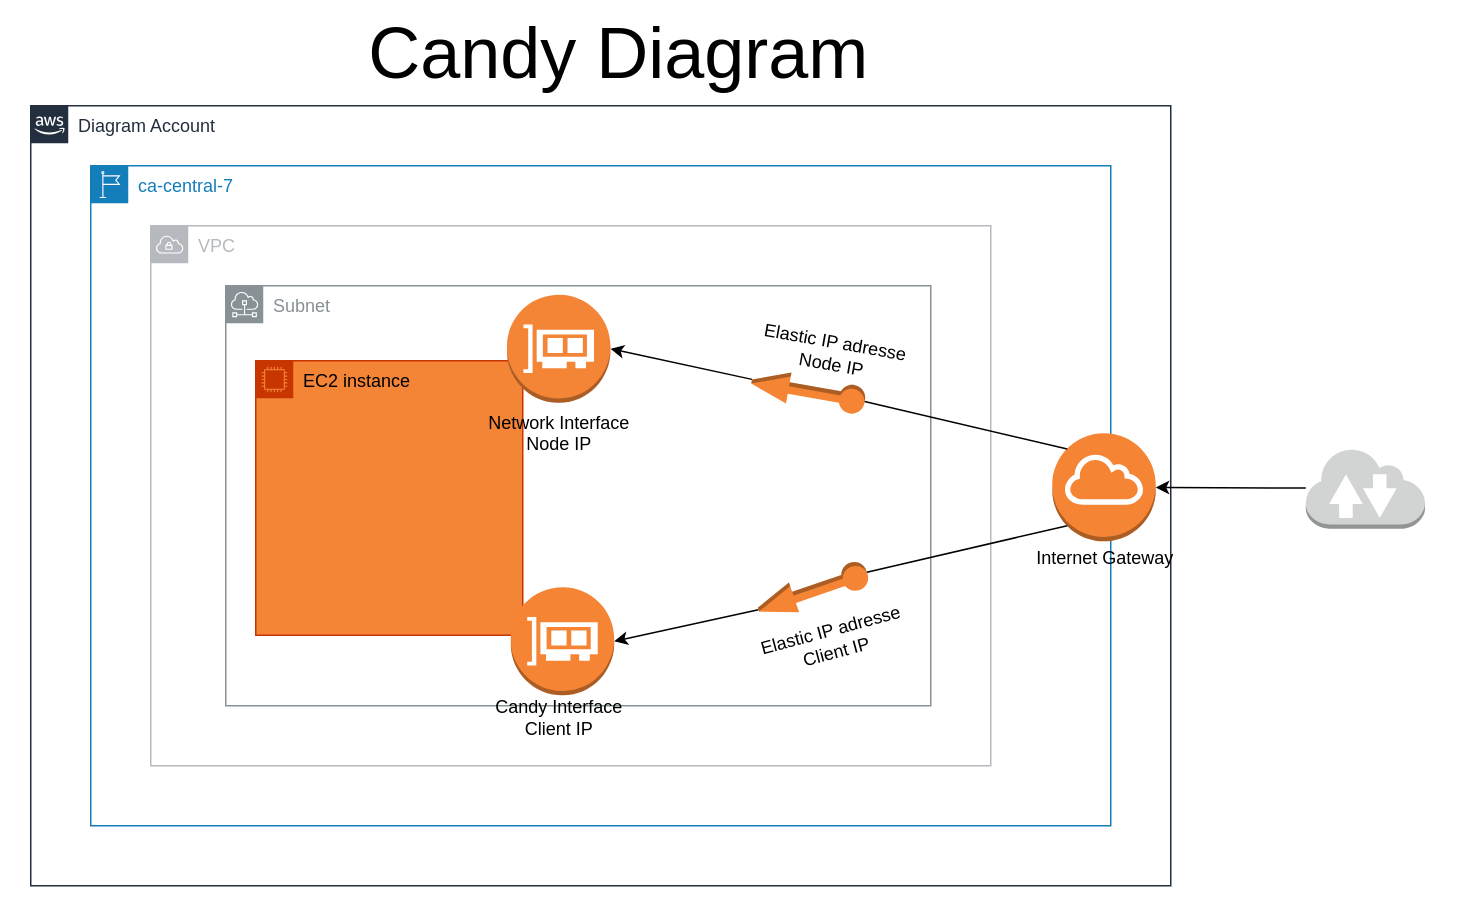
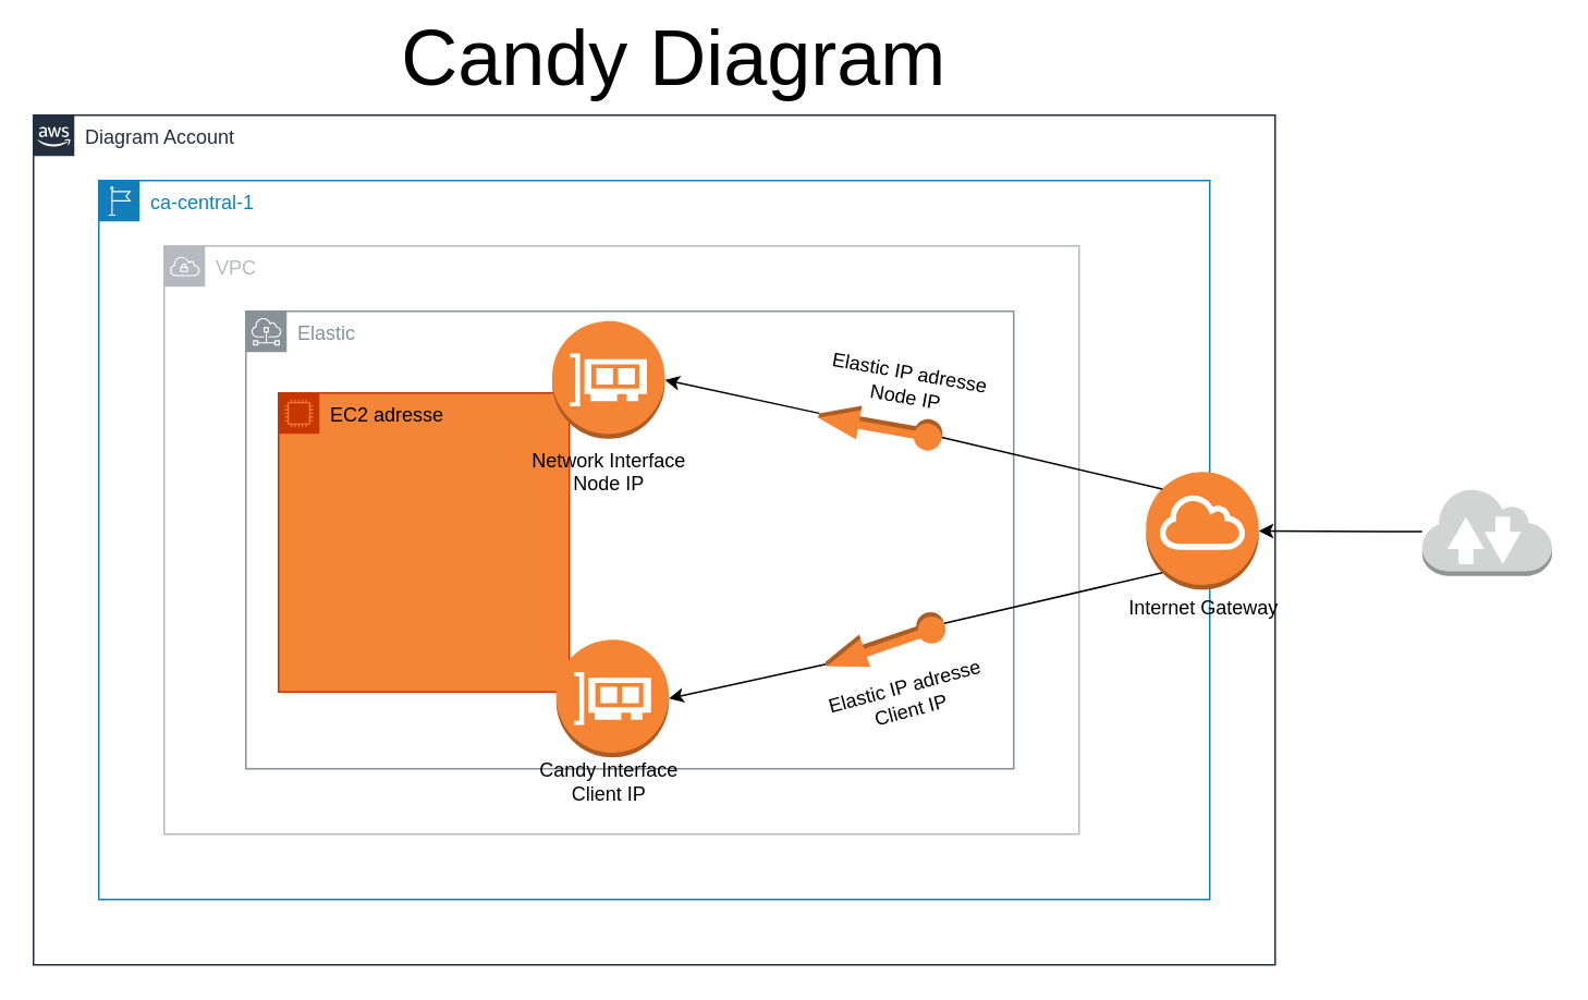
  <mxCell id="0" />
  <mxCell id="1" parent="0" />
  <mxCell id="2" value="Diagram Account" style="points=[[0,0],[0.25,0],[0.5,0],[0.75,0],[1,0],[1,0.25],[1,0.5],[1,0.75],[1,1],[0.75,1],[0.5,1],[0.25,1],[0,1],[0,0.75],[0,0.5],[0,0.25]];outlineConnect=0;gradientColor=none;html=1;whiteSpace=wrap;fontSize=12;fontStyle=0;shape=mxgraph.aws4.group;grIcon=mxgraph.aws4.group_aws_cloud_alt;strokeColor=#232F3E;fillColor=none;verticalAlign=top;align=left;spacingLeft=30;fontColor=#232F3E;dashed=0;" parent="1" vertex="1"><mxGeometry x="20" y="70" width="760" height="520" as="geometry" /></mxCell>
- <mxCell id="3" value="ca-central-7" style="points=[[0,0],[0.25,0],[0.5,0],[0.75,0],[1,0],[1,0.25],[1,0.5],[1,0.75],[1,1],[0.75,1],[0.5,1],[0.25,1],[0,1],[0,0.75],[0,0.5],[0,0.25]];outlineConnect=0;gradientColor=none;html=1;whiteSpace=wrap;fontSize=12;fontStyle=0;shape=mxgraph.aws4.group;grIcon=mxgraph.aws4.group_region;strokeColor=#147EBA;fillColor=none;verticalAlign=top;align=left;spacingLeft=30;fontColor=#147EBA;dashed=0;" parent="1" vertex="1"><mxGeometry x="60" y="110" width="680" height="440" as="geometry" /></mxCell>
+ <mxCell id="3" value="ca-central-1" style="points=[[0,0],[0.25,0],[0.5,0],[0.75,0],[1,0],[1,0.25],[1,0.5],[1,0.75],[1,1],[0.75,1],[0.5,1],[0.25,1],[0,1],[0,0.75],[0,0.5],[0,0.25]];outlineConnect=0;gradientColor=none;html=1;whiteSpace=wrap;fontSize=12;fontStyle=0;shape=mxgraph.aws4.group;grIcon=mxgraph.aws4.group_region;strokeColor=#147EBA;fillColor=none;verticalAlign=top;align=left;spacingLeft=30;fontColor=#147EBA;dashed=0;" parent="1" vertex="1"><mxGeometry x="60" y="110" width="680" height="440" as="geometry" /></mxCell>
  <mxCell id="4" value="VPC" style="sketch=0;outlineConnect=0;gradientColor=none;html=1;whiteSpace=wrap;fontSize=12;fontStyle=0;shape=mxgraph.aws4.group;grIcon=mxgraph.aws4.group_vpc;strokeColor=#B6BABF;fillColor=none;verticalAlign=top;align=left;spacingLeft=30;fontColor=#B6BABF;dashed=0;" parent="1" vertex="1"><mxGeometry x="100" y="150" width="560" height="360" as="geometry" /></mxCell>
- <mxCell id="5" value="Subnet" style="sketch=0;outlineConnect=0;gradientColor=none;html=1;whiteSpace=wrap;fontSize=12;fontStyle=0;shape=mxgraph.aws4.group;grIcon=mxgraph.aws4.group_subnet;strokeColor=#879196;fillColor=none;verticalAlign=top;align=left;spacingLeft=30;fontColor=#879196;dashed=0;" parent="1" vertex="1"><mxGeometry x="150" y="190" width="470" height="280" as="geometry" /></mxCell>
+ <mxCell id="5" value="Elastic" style="sketch=0;outlineConnect=0;gradientColor=none;html=1;whiteSpace=wrap;fontSize=12;fontStyle=0;shape=mxgraph.aws4.group;grIcon=mxgraph.aws4.group_subnet;strokeColor=#879196;fillColor=none;verticalAlign=top;align=left;spacingLeft=30;fontColor=#879196;dashed=0;" parent="1" vertex="1"><mxGeometry x="150" y="190" width="470" height="280" as="geometry" /></mxCell>
  <mxCell id="6" value="&lt;font style=&quot;font-size: 48px&quot;&gt;&amp;nbsp;Candy Diagram&lt;/font&gt;" style="text;html=1;align=center;verticalAlign=middle;resizable=0;points=[];autosize=1;" parent="1" vertex="1"><mxGeometry x="225" y="20" width="360" height="30" as="geometry" /></mxCell>
- <mxCell id="7" value="EC2 instance" style="points=[[0,0],[0.25,0],[0.5,0],[0.75,0],[1,0],[1,0.25],[1,0.5],[1,0.75],[1,1],[0.75,1],[0.5,1],[0.25,1],[0,1],[0,0.75],[0,0.5],[0,0.25]];outlineConnect=0;html=1;whiteSpace=wrap;fontSize=12;fontStyle=0;container=1;pointerEvents=0;collapsible=0;recursiveResize=0;shape=mxgraph.aws4.group;grIcon=mxgraph.aws4.group_ec2_instance_contents;strokeColor=#C73500;fillColor=#F58536;verticalAlign=top;align=left;spacingLeft=30;fontColor=#000000;dashed=0;" parent="1" vertex="1"><mxGeometry x="170" y="240" width="178" height="183" as="geometry" /></mxCell>
+ <mxCell id="7" value="EC2 adresse" style="points=[[0,0],[0.25,0],[0.5,0],[0.75,0],[1,0],[1,0.25],[1,0.5],[1,0.75],[1,1],[0.75,1],[0.5,1],[0.25,1],[0,1],[0,0.75],[0,0.5],[0,0.25]];outlineConnect=0;html=1;whiteSpace=wrap;fontSize=12;fontStyle=0;container=1;pointerEvents=0;collapsible=0;recursiveResize=0;shape=mxgraph.aws4.group;grIcon=mxgraph.aws4.group_ec2_instance_contents;strokeColor=#C73500;fillColor=#F58536;verticalAlign=top;align=left;spacingLeft=30;fontColor=#000000;dashed=0;" parent="1" vertex="1"><mxGeometry x="170" y="240" width="178" height="183" as="geometry" /></mxCell>
  <mxCell id="8" value="Network Interface&lt;br&gt;Node IP" style="outlineConnect=0;dashed=0;verticalLabelPosition=bottom;verticalAlign=top;align=center;html=1;shape=mxgraph.aws3.elastic_network_interface;fillColor=#F58536;gradientColor=none;" parent="1" vertex="1"><mxGeometry x="337.5" y="196" width="69" height="72" as="geometry" /></mxCell>
  <mxCell id="9" value="" style="outlineConnect=0;dashed=0;verticalLabelPosition=bottom;verticalAlign=top;align=center;html=1;shape=mxgraph.aws3.elastic_network_interface;fillColor=#F58534;gradientColor=none;" parent="1" vertex="1"><mxGeometry x="340" y="391" width="69" height="72" as="geometry" /></mxCell>
  <mxCell id="10" value="" style="edgeStyle=none;html=1;entryX=1;entryY=0.5;entryDx=0;entryDy=0;entryPerimeter=0;startArrow=none;exitX=1;exitY=0.5;exitDx=0;exitDy=0;exitPerimeter=0;" parent="1" source="13" target="9" edge="1"><mxGeometry relative="1" as="geometry"><mxPoint x="510" y="400" as="sourcePoint" /></mxGeometry></mxCell>
  <mxCell id="11" value="" style="edgeStyle=none;html=1;entryX=1;entryY=0.5;entryDx=0;entryDy=0;entryPerimeter=0;startArrow=none;" parent="1" source="15" target="8" edge="1"><mxGeometry relative="1" as="geometry" /></mxCell>
  <mxCell id="12" value="" style="outlineConnect=0;dashed=0;verticalLabelPosition=bottom;verticalAlign=top;align=center;html=1;shape=mxgraph.aws3.internet_gateway;fillColor=#F58534;gradientColor=none;" parent="1" vertex="1"><mxGeometry x="701" y="288.38" width="69" height="72" as="geometry" /></mxCell>
  <mxCell id="13" value="" style="outlineConnect=0;dashed=0;verticalLabelPosition=bottom;verticalAlign=top;align=center;html=1;shape=mxgraph.aws3.elastic_ip;fillColor=#F58534;gradientColor=none;rotation=-199;" parent="1" vertex="1"><mxGeometry x="503" y="383" width="76.5" height="21" as="geometry" /></mxCell>
  <mxCell id="14" value="" style="edgeStyle=none;html=1;endArrow=none;entryX=0;entryY=0.5;entryDx=0;entryDy=0;entryPerimeter=0;exitX=0.145;exitY=0.855;exitDx=0;exitDy=0;exitPerimeter=0;" parent="1" source="12" target="13" edge="1"><mxGeometry relative="1" as="geometry"><mxPoint x="600" y="334.928" as="sourcePoint" /><mxPoint x="540" y="350" as="targetPoint" /></mxGeometry></mxCell>
  <mxCell id="15" value="" style="outlineConnect=0;dashed=0;verticalLabelPosition=bottom;verticalAlign=top;align=center;html=1;shape=mxgraph.aws3.elastic_ip;fillColor=#F58534;gradientColor=none;rotation=-170;" parent="1" vertex="1"><mxGeometry x="500" y="250" width="76.5" height="21" as="geometry" /></mxCell>
  <mxCell id="16" value="" style="edgeStyle=none;html=1;endArrow=none;entryX=0;entryY=0.5;entryDx=0;entryDy=0;entryPerimeter=0;exitX=0.145;exitY=0.145;exitDx=0;exitDy=0;exitPerimeter=0;" parent="1" source="12" target="15" edge="1"><mxGeometry relative="1" as="geometry"><mxPoint x="600" y="317.585" as="sourcePoint" /><mxPoint x="590" y="280" as="targetPoint" /></mxGeometry></mxCell>
  <mxCell id="17" value="" style="edgeStyle=none;html=1;" parent="1" source="19" edge="1"><mxGeometry relative="1" as="geometry"><mxPoint x="870" y="324" as="targetPoint" /></mxGeometry></mxCell>
  <mxCell id="18" value="" style="edgeStyle=none;html=1;" parent="1" source="19" target="12" edge="1"><mxGeometry relative="1" as="geometry" /></mxCell>
  <mxCell id="19" value="" style="outlineConnect=0;dashed=0;verticalLabelPosition=bottom;verticalAlign=top;align=center;html=1;shape=mxgraph.aws3.internet_2;fillColor=#D2D3D3;gradientColor=none;" parent="1" vertex="1"><mxGeometry x="870" y="298" width="79.5" height="54" as="geometry" /></mxCell>
  <mxCell id="20" value="Candy Interface&lt;br&gt;Client IP" style="text;html=1;resizable=0;autosize=1;align=center;verticalAlign=middle;points=[];fillColor=none;strokeColor=none;rounded=0;labelBackgroundColor=none;labelBorderColor=none;" parent="1" vertex="1"><mxGeometry x="317" y="463" width="110" height="30" as="geometry" /></mxCell>
  <mxCell id="21" value="Elastic IP adresse&lt;br&gt;Client IP" style="text;html=1;resizable=0;autosize=1;align=center;verticalAlign=middle;points=[];fillColor=none;strokeColor=none;rounded=0;labelBackgroundColor=none;labelBorderColor=none;rotation=-15;" parent="1" vertex="1"><mxGeometry x="500" y="412" width="110" height="30" as="geometry" /></mxCell>
  <mxCell id="22" value="Elastic IP adresse&lt;br&gt;Node IP" style="text;html=1;resizable=0;autosize=1;align=center;verticalAlign=middle;points=[];fillColor=none;strokeColor=none;rounded=0;labelBackgroundColor=none;labelBorderColor=none;rotation=10;" parent="1" vertex="1"><mxGeometry x="500" y="220" width="110" height="30" as="geometry" /></mxCell>
  <mxCell id="23" value="Internet Gateway" style="text;html=1;resizable=0;autosize=1;align=center;verticalAlign=middle;points=[];fillColor=none;strokeColor=none;rounded=0;labelBackgroundColor=none;labelBorderColor=none;rotation=0;" parent="1" vertex="1"><mxGeometry x="680.5" y="362" width="110" height="20" as="geometry" /></mxCell>
